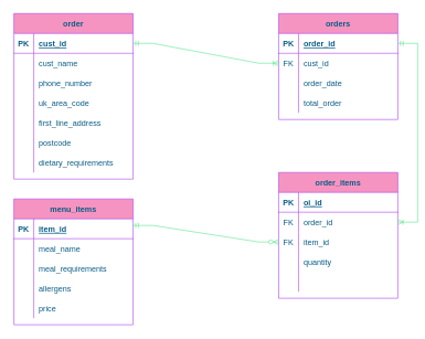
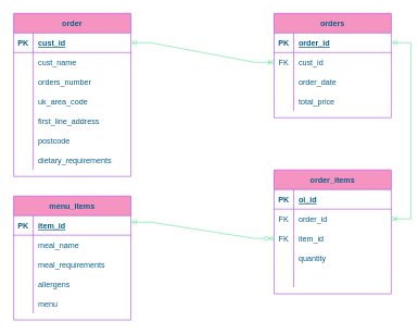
  <mxCell id="0" />
  <mxCell id="1" parent="0" />
  <mxCell id="2" value="order" style="shape=table;startSize=30;container=1;collapsible=1;childLayout=tableLayout;fixedRows=1;rowLines=0;fontStyle=1;align=center;resizeLast=1;fillColor=#F694C1;strokeColor=#AF45ED;fontColor=#095C86;" vertex="1" parent="1"><mxGeometry x="20" y="20" width="180" height="250" as="geometry" /></mxCell>
  <mxCell id="3" value="" style="shape=tableRow;horizontal=0;startSize=0;swimlaneHead=0;swimlaneBody=0;fillColor=none;collapsible=0;dropTarget=0;points=[[0,0.5],[1,0.5]];portConstraint=eastwest;top=0;left=0;right=0;bottom=1;strokeColor=#AF45ED;fontColor=#095C86;" vertex="1" parent="2"><mxGeometry y="30" width="180" height="30" as="geometry" /></mxCell>
  <mxCell id="4" value="PK" style="shape=partialRectangle;connectable=0;fillColor=none;top=0;left=0;bottom=0;right=0;fontStyle=1;overflow=hidden;strokeColor=#AF45ED;fontColor=#095C86;" vertex="1" parent="3"><mxGeometry width="30" height="30" as="geometry"><mxRectangle width="30" height="30" as="alternateBounds" /></mxGeometry></mxCell>
  <mxCell id="5" value="cust_id" style="shape=partialRectangle;connectable=0;fillColor=none;top=0;left=0;bottom=0;right=0;align=left;spacingLeft=6;fontStyle=5;overflow=hidden;strokeColor=#AF45ED;fontColor=#095C86;" vertex="1" parent="3"><mxGeometry x="30" width="150" height="30" as="geometry"><mxRectangle width="150" height="30" as="alternateBounds" /></mxGeometry></mxCell>
  <mxCell id="6" value="" style="shape=tableRow;horizontal=0;startSize=0;swimlaneHead=0;swimlaneBody=0;fillColor=none;collapsible=0;dropTarget=0;points=[[0,0.5],[1,0.5]];portConstraint=eastwest;top=0;left=0;right=0;bottom=0;strokeColor=#AF45ED;fontColor=#095C86;" vertex="1" parent="2"><mxGeometry y="60" width="180" height="30" as="geometry" /></mxCell>
  <mxCell id="7" value="" style="shape=partialRectangle;connectable=0;fillColor=none;top=0;left=0;bottom=0;right=0;editable=1;overflow=hidden;strokeColor=#AF45ED;fontColor=#095C86;" vertex="1" parent="6"><mxGeometry width="30" height="30" as="geometry"><mxRectangle width="30" height="30" as="alternateBounds" /></mxGeometry></mxCell>
  <mxCell id="8" value="cust_name" style="shape=partialRectangle;connectable=0;fillColor=none;top=0;left=0;bottom=0;right=0;align=left;spacingLeft=6;overflow=hidden;strokeColor=#AF45ED;fontColor=#095C86;" vertex="1" parent="6"><mxGeometry x="30" width="150" height="30" as="geometry"><mxRectangle width="150" height="30" as="alternateBounds" /></mxGeometry></mxCell>
  <mxCell id="9" value="" style="shape=tableRow;horizontal=0;startSize=0;swimlaneHead=0;swimlaneBody=0;fillColor=none;collapsible=0;dropTarget=0;points=[[0,0.5],[1,0.5]];portConstraint=eastwest;top=0;left=0;right=0;bottom=0;strokeColor=#AF45ED;fontColor=#095C86;" vertex="1" parent="2"><mxGeometry y="90" width="180" height="30" as="geometry" /></mxCell>
  <mxCell id="10" value="" style="shape=partialRectangle;connectable=0;fillColor=none;top=0;left=0;bottom=0;right=0;editable=1;overflow=hidden;strokeColor=#AF45ED;fontColor=#095C86;" vertex="1" parent="9"><mxGeometry width="30" height="30" as="geometry"><mxRectangle width="30" height="30" as="alternateBounds" /></mxGeometry></mxCell>
- <mxCell id="11" value="phone_number" style="shape=partialRectangle;connectable=0;fillColor=none;top=0;left=0;bottom=0;right=0;align=left;spacingLeft=6;overflow=hidden;strokeColor=#AF45ED;fontColor=#095C86;" vertex="1" parent="9"><mxGeometry x="30" width="150" height="30" as="geometry"><mxRectangle width="150" height="30" as="alternateBounds" /></mxGeometry></mxCell>
+ <mxCell id="11" value="orders_number" style="shape=partialRectangle;connectable=0;fillColor=none;top=0;left=0;bottom=0;right=0;align=left;spacingLeft=6;overflow=hidden;strokeColor=#AF45ED;fontColor=#095C86;" vertex="1" parent="9"><mxGeometry x="30" width="150" height="30" as="geometry"><mxRectangle width="150" height="30" as="alternateBounds" /></mxGeometry></mxCell>
  <mxCell id="12" value="" style="shape=tableRow;horizontal=0;startSize=0;swimlaneHead=0;swimlaneBody=0;fillColor=none;collapsible=0;dropTarget=0;points=[[0,0.5],[1,0.5]];portConstraint=eastwest;top=0;left=0;right=0;bottom=0;strokeColor=#AF45ED;fontColor=#095C86;" vertex="1" parent="2"><mxGeometry y="120" width="180" height="30" as="geometry" /></mxCell>
  <mxCell id="13" value="" style="shape=partialRectangle;connectable=0;fillColor=none;top=0;left=0;bottom=0;right=0;editable=1;overflow=hidden;strokeColor=#AF45ED;fontColor=#095C86;" vertex="1" parent="12"><mxGeometry width="30" height="30" as="geometry"><mxRectangle width="30" height="30" as="alternateBounds" /></mxGeometry></mxCell>
  <mxCell id="14" value="uk_area_code" style="shape=partialRectangle;connectable=0;fillColor=none;top=0;left=0;bottom=0;right=0;align=left;spacingLeft=6;overflow=hidden;strokeColor=#AF45ED;fontColor=#095C86;" vertex="1" parent="12"><mxGeometry x="30" width="150" height="30" as="geometry"><mxRectangle width="150" height="30" as="alternateBounds" /></mxGeometry></mxCell>
  <mxCell id="15" style="shape=tableRow;horizontal=0;startSize=0;swimlaneHead=0;swimlaneBody=0;fillColor=none;collapsible=0;dropTarget=0;points=[[0,0.5],[1,0.5]];portConstraint=eastwest;top=0;left=0;right=0;bottom=0;strokeColor=#AF45ED;fontColor=#095C86;" vertex="1" parent="2"><mxGeometry y="150" width="180" height="30" as="geometry" /></mxCell>
  <mxCell id="16" style="shape=partialRectangle;connectable=0;fillColor=none;top=0;left=0;bottom=0;right=0;editable=1;overflow=hidden;strokeColor=#AF45ED;fontColor=#095C86;" vertex="1" parent="15"><mxGeometry width="30" height="30" as="geometry"><mxRectangle width="30" height="30" as="alternateBounds" /></mxGeometry></mxCell>
  <mxCell id="17" value="first_line_address" style="shape=partialRectangle;connectable=0;fillColor=none;top=0;left=0;bottom=0;right=0;align=left;spacingLeft=6;overflow=hidden;strokeColor=#AF45ED;fontColor=#095C86;" vertex="1" parent="15"><mxGeometry x="30" width="150" height="30" as="geometry"><mxRectangle width="150" height="30" as="alternateBounds" /></mxGeometry></mxCell>
  <mxCell id="18" style="shape=tableRow;horizontal=0;startSize=0;swimlaneHead=0;swimlaneBody=0;fillColor=none;collapsible=0;dropTarget=0;points=[[0,0.5],[1,0.5]];portConstraint=eastwest;top=0;left=0;right=0;bottom=0;strokeColor=#AF45ED;fontColor=#095C86;" vertex="1" parent="2"><mxGeometry y="180" width="180" height="30" as="geometry" /></mxCell>
  <mxCell id="19" style="shape=partialRectangle;connectable=0;fillColor=none;top=0;left=0;bottom=0;right=0;editable=1;overflow=hidden;strokeColor=#AF45ED;fontColor=#095C86;" vertex="1" parent="18"><mxGeometry width="30" height="30" as="geometry"><mxRectangle width="30" height="30" as="alternateBounds" /></mxGeometry></mxCell>
  <mxCell id="20" value="postcode" style="shape=partialRectangle;connectable=0;fillColor=none;top=0;left=0;bottom=0;right=0;align=left;spacingLeft=6;overflow=hidden;strokeColor=#AF45ED;fontColor=#095C86;" vertex="1" parent="18"><mxGeometry x="30" width="150" height="30" as="geometry"><mxRectangle width="150" height="30" as="alternateBounds" /></mxGeometry></mxCell>
  <mxCell id="21" style="shape=tableRow;horizontal=0;startSize=0;swimlaneHead=0;swimlaneBody=0;fillColor=none;collapsible=0;dropTarget=0;points=[[0,0.5],[1,0.5]];portConstraint=eastwest;top=0;left=0;right=0;bottom=0;strokeColor=#AF45ED;fontColor=#095C86;" vertex="1" parent="2"><mxGeometry y="210" width="180" height="30" as="geometry" /></mxCell>
  <mxCell id="22" style="shape=partialRectangle;connectable=0;fillColor=none;top=0;left=0;bottom=0;right=0;editable=1;overflow=hidden;strokeColor=#AF45ED;fontColor=#095C86;" vertex="1" parent="21"><mxGeometry width="30" height="30" as="geometry"><mxRectangle width="30" height="30" as="alternateBounds" /></mxGeometry></mxCell>
  <mxCell id="23" value="dietary_requirements" style="shape=partialRectangle;connectable=0;fillColor=none;top=0;left=0;bottom=0;right=0;align=left;spacingLeft=6;overflow=hidden;strokeColor=#AF45ED;fontColor=#095C86;" vertex="1" parent="21"><mxGeometry x="30" width="150" height="30" as="geometry"><mxRectangle width="150" height="30" as="alternateBounds" /></mxGeometry></mxCell>
  <mxCell id="24" value="menu_items" style="shape=table;startSize=30;container=1;collapsible=1;childLayout=tableLayout;fixedRows=1;rowLines=0;fontStyle=1;align=center;resizeLast=1;strokeColor=#AF45ED;fontColor=#095C86;fillColor=#F694C1;" vertex="1" parent="1"><mxGeometry x="20" y="300" width="180" height="190" as="geometry" /></mxCell>
  <mxCell id="25" value="" style="shape=tableRow;horizontal=0;startSize=0;swimlaneHead=0;swimlaneBody=0;fillColor=none;collapsible=0;dropTarget=0;points=[[0,0.5],[1,0.5]];portConstraint=eastwest;top=0;left=0;right=0;bottom=1;strokeColor=#AF45ED;fontColor=#095C86;" vertex="1" parent="24"><mxGeometry y="30" width="180" height="30" as="geometry" /></mxCell>
  <mxCell id="26" value="PK" style="shape=partialRectangle;connectable=0;fillColor=none;top=0;left=0;bottom=0;right=0;fontStyle=1;overflow=hidden;strokeColor=#AF45ED;fontColor=#095C86;" vertex="1" parent="25"><mxGeometry width="30" height="30" as="geometry"><mxRectangle width="30" height="30" as="alternateBounds" /></mxGeometry></mxCell>
  <mxCell id="27" value="item_id" style="shape=partialRectangle;connectable=0;fillColor=none;top=0;left=0;bottom=0;right=0;align=left;spacingLeft=6;fontStyle=5;overflow=hidden;strokeColor=#AF45ED;fontColor=#095C86;" vertex="1" parent="25"><mxGeometry x="30" width="150" height="30" as="geometry"><mxRectangle width="150" height="30" as="alternateBounds" /></mxGeometry></mxCell>
  <mxCell id="28" value="" style="shape=tableRow;horizontal=0;startSize=0;swimlaneHead=0;swimlaneBody=0;fillColor=none;collapsible=0;dropTarget=0;points=[[0,0.5],[1,0.5]];portConstraint=eastwest;top=0;left=0;right=0;bottom=0;strokeColor=#AF45ED;fontColor=#095C86;" vertex="1" parent="24"><mxGeometry y="60" width="180" height="30" as="geometry" /></mxCell>
  <mxCell id="29" value="" style="shape=partialRectangle;connectable=0;fillColor=none;top=0;left=0;bottom=0;right=0;editable=1;overflow=hidden;strokeColor=#AF45ED;fontColor=#095C86;" vertex="1" parent="28"><mxGeometry width="30" height="30" as="geometry"><mxRectangle width="30" height="30" as="alternateBounds" /></mxGeometry></mxCell>
  <mxCell id="30" value="meal_name" style="shape=partialRectangle;connectable=0;fillColor=none;top=0;left=0;bottom=0;right=0;align=left;spacingLeft=6;overflow=hidden;strokeColor=#AF45ED;fontColor=#095C86;" vertex="1" parent="28"><mxGeometry x="30" width="150" height="30" as="geometry"><mxRectangle width="150" height="30" as="alternateBounds" /></mxGeometry></mxCell>
  <mxCell id="31" value="" style="shape=tableRow;horizontal=0;startSize=0;swimlaneHead=0;swimlaneBody=0;fillColor=none;collapsible=0;dropTarget=0;points=[[0,0.5],[1,0.5]];portConstraint=eastwest;top=0;left=0;right=0;bottom=0;strokeColor=#AF45ED;fontColor=#095C86;" vertex="1" parent="24"><mxGeometry y="90" width="180" height="30" as="geometry" /></mxCell>
  <mxCell id="32" value="" style="shape=partialRectangle;connectable=0;fillColor=none;top=0;left=0;bottom=0;right=0;editable=1;overflow=hidden;strokeColor=#AF45ED;fontColor=#095C86;" vertex="1" parent="31"><mxGeometry width="30" height="30" as="geometry"><mxRectangle width="30" height="30" as="alternateBounds" /></mxGeometry></mxCell>
  <mxCell id="33" value="meal_requirements" style="shape=partialRectangle;connectable=0;fillColor=none;top=0;left=0;bottom=0;right=0;align=left;spacingLeft=6;overflow=hidden;strokeColor=#AF45ED;fontColor=#095C86;" vertex="1" parent="31"><mxGeometry x="30" width="150" height="30" as="geometry"><mxRectangle width="150" height="30" as="alternateBounds" /></mxGeometry></mxCell>
  <mxCell id="34" value="" style="shape=tableRow;horizontal=0;startSize=0;swimlaneHead=0;swimlaneBody=0;fillColor=none;collapsible=0;dropTarget=0;points=[[0,0.5],[1,0.5]];portConstraint=eastwest;top=0;left=0;right=0;bottom=0;strokeColor=#AF45ED;fontColor=#095C86;" vertex="1" parent="24"><mxGeometry y="120" width="180" height="30" as="geometry" /></mxCell>
  <mxCell id="35" value="" style="shape=partialRectangle;connectable=0;fillColor=none;top=0;left=0;bottom=0;right=0;editable=1;overflow=hidden;strokeColor=#AF45ED;fontColor=#095C86;" vertex="1" parent="34"><mxGeometry width="30" height="30" as="geometry"><mxRectangle width="30" height="30" as="alternateBounds" /></mxGeometry></mxCell>
  <mxCell id="36" value="allergens" style="shape=partialRectangle;connectable=0;fillColor=none;top=0;left=0;bottom=0;right=0;align=left;spacingLeft=6;overflow=hidden;strokeColor=#AF45ED;fontColor=#095C86;" vertex="1" parent="34"><mxGeometry x="30" width="150" height="30" as="geometry"><mxRectangle width="150" height="30" as="alternateBounds" /></mxGeometry></mxCell>
  <mxCell id="37" style="shape=tableRow;horizontal=0;startSize=0;swimlaneHead=0;swimlaneBody=0;fillColor=none;collapsible=0;dropTarget=0;points=[[0,0.5],[1,0.5]];portConstraint=eastwest;top=0;left=0;right=0;bottom=0;strokeColor=#AF45ED;fontColor=#095C86;" vertex="1" parent="24"><mxGeometry y="150" width="180" height="30" as="geometry" /></mxCell>
  <mxCell id="38" style="shape=partialRectangle;connectable=0;fillColor=none;top=0;left=0;bottom=0;right=0;editable=1;overflow=hidden;strokeColor=#AF45ED;fontColor=#095C86;" vertex="1" parent="37"><mxGeometry width="30" height="30" as="geometry"><mxRectangle width="30" height="30" as="alternateBounds" /></mxGeometry></mxCell>
- <mxCell id="39" value="price" style="shape=partialRectangle;connectable=0;fillColor=none;top=0;left=0;bottom=0;right=0;align=left;spacingLeft=6;overflow=hidden;strokeColor=#AF45ED;fontColor=#095C86;" vertex="1" parent="37"><mxGeometry x="30" width="150" height="30" as="geometry"><mxRectangle width="150" height="30" as="alternateBounds" /></mxGeometry></mxCell>
+ <mxCell id="39" value="menu" style="shape=partialRectangle;connectable=0;fillColor=none;top=0;left=0;bottom=0;right=0;align=left;spacingLeft=6;overflow=hidden;strokeColor=#AF45ED;fontColor=#095C86;" vertex="1" parent="37"><mxGeometry x="30" width="150" height="30" as="geometry"><mxRectangle width="150" height="30" as="alternateBounds" /></mxGeometry></mxCell>
  <mxCell id="40" value="order_items" style="shape=table;startSize=30;container=1;collapsible=1;childLayout=tableLayout;fixedRows=1;rowLines=0;fontStyle=1;align=center;resizeLast=1;strokeColor=#AF45ED;fontColor=#095C86;fillColor=#F694C1;" vertex="1" parent="1"><mxGeometry x="420" y="260" width="180" height="190" as="geometry" /></mxCell>
  <mxCell id="41" value="" style="shape=tableRow;horizontal=0;startSize=0;swimlaneHead=0;swimlaneBody=0;fillColor=none;collapsible=0;dropTarget=0;points=[[0,0.5],[1,0.5]];portConstraint=eastwest;top=0;left=0;right=0;bottom=1;strokeColor=#AF45ED;fontColor=#095C86;" vertex="1" parent="40"><mxGeometry y="30" width="180" height="30" as="geometry" /></mxCell>
  <mxCell id="42" value="PK" style="shape=partialRectangle;connectable=0;fillColor=none;top=0;left=0;bottom=0;right=0;fontStyle=1;overflow=hidden;strokeColor=#AF45ED;fontColor=#095C86;" vertex="1" parent="41"><mxGeometry width="30" height="30" as="geometry"><mxRectangle width="30" height="30" as="alternateBounds" /></mxGeometry></mxCell>
  <mxCell id="43" value="oi_id" style="shape=partialRectangle;connectable=0;fillColor=none;top=0;left=0;bottom=0;right=0;align=left;spacingLeft=6;fontStyle=5;overflow=hidden;strokeColor=#AF45ED;fontColor=#095C86;" vertex="1" parent="41"><mxGeometry x="30" width="150" height="30" as="geometry"><mxRectangle width="150" height="30" as="alternateBounds" /></mxGeometry></mxCell>
  <mxCell id="44" value="" style="shape=tableRow;horizontal=0;startSize=0;swimlaneHead=0;swimlaneBody=0;fillColor=none;collapsible=0;dropTarget=0;points=[[0,0.5],[1,0.5]];portConstraint=eastwest;top=0;left=0;right=0;bottom=0;strokeColor=#AF45ED;fontColor=#095C86;" vertex="1" parent="40"><mxGeometry y="60" width="180" height="30" as="geometry" /></mxCell>
  <mxCell id="45" value="FK" style="shape=partialRectangle;connectable=0;fillColor=none;top=0;left=0;bottom=0;right=0;editable=1;overflow=hidden;strokeColor=#AF45ED;fontColor=#095C86;" vertex="1" parent="44"><mxGeometry width="30" height="30" as="geometry"><mxRectangle width="30" height="30" as="alternateBounds" /></mxGeometry></mxCell>
  <mxCell id="46" value="order_id" style="shape=partialRectangle;connectable=0;fillColor=none;top=0;left=0;bottom=0;right=0;align=left;spacingLeft=6;overflow=hidden;strokeColor=#AF45ED;fontColor=#095C86;" vertex="1" parent="44"><mxGeometry x="30" width="150" height="30" as="geometry"><mxRectangle width="150" height="30" as="alternateBounds" /></mxGeometry></mxCell>
  <mxCell id="47" value="" style="shape=tableRow;horizontal=0;startSize=0;swimlaneHead=0;swimlaneBody=0;fillColor=none;collapsible=0;dropTarget=0;points=[[0,0.5],[1,0.5]];portConstraint=eastwest;top=0;left=0;right=0;bottom=0;strokeColor=#AF45ED;fontColor=#095C86;" vertex="1" parent="40"><mxGeometry y="90" width="180" height="30" as="geometry" /></mxCell>
  <mxCell id="48" value="FK" style="shape=partialRectangle;connectable=0;fillColor=none;top=0;left=0;bottom=0;right=0;editable=1;overflow=hidden;strokeColor=#AF45ED;fontColor=#095C86;" vertex="1" parent="47"><mxGeometry width="30" height="30" as="geometry"><mxRectangle width="30" height="30" as="alternateBounds" /></mxGeometry></mxCell>
  <mxCell id="49" value="item_id" style="shape=partialRectangle;connectable=0;fillColor=none;top=0;left=0;bottom=0;right=0;align=left;spacingLeft=6;overflow=hidden;strokeColor=#AF45ED;fontColor=#095C86;" vertex="1" parent="47"><mxGeometry x="30" width="150" height="30" as="geometry"><mxRectangle width="150" height="30" as="alternateBounds" /></mxGeometry></mxCell>
  <mxCell id="50" value="" style="shape=tableRow;horizontal=0;startSize=0;swimlaneHead=0;swimlaneBody=0;fillColor=none;collapsible=0;dropTarget=0;points=[[0,0.5],[1,0.5]];portConstraint=eastwest;top=0;left=0;right=0;bottom=0;strokeColor=#AF45ED;fontColor=#095C86;" vertex="1" parent="40"><mxGeometry y="120" width="180" height="30" as="geometry" /></mxCell>
  <mxCell id="51" value="" style="shape=partialRectangle;connectable=0;fillColor=none;top=0;left=0;bottom=0;right=0;editable=1;overflow=hidden;strokeColor=#AF45ED;fontColor=#095C86;" vertex="1" parent="50"><mxGeometry width="30" height="30" as="geometry"><mxRectangle width="30" height="30" as="alternateBounds" /></mxGeometry></mxCell>
  <mxCell id="52" value="quantity" style="shape=partialRectangle;connectable=0;fillColor=none;top=0;left=0;bottom=0;right=0;align=left;spacingLeft=6;overflow=hidden;strokeColor=#AF45ED;fontColor=#095C86;" vertex="1" parent="50"><mxGeometry x="30" width="150" height="30" as="geometry"><mxRectangle width="150" height="30" as="alternateBounds" /></mxGeometry></mxCell>
  <mxCell id="53" style="shape=tableRow;horizontal=0;startSize=0;swimlaneHead=0;swimlaneBody=0;fillColor=none;collapsible=0;dropTarget=0;points=[[0,0.5],[1,0.5]];portConstraint=eastwest;top=0;left=0;right=0;bottom=0;strokeColor=#AF45ED;fontColor=#095C86;" vertex="1" parent="40"><mxGeometry y="150" width="180" height="30" as="geometry" /></mxCell>
  <mxCell id="54" style="shape=partialRectangle;connectable=0;fillColor=none;top=0;left=0;bottom=0;right=0;editable=1;overflow=hidden;strokeColor=#AF45ED;fontColor=#095C86;" vertex="1" parent="53"><mxGeometry width="30" height="30" as="geometry"><mxRectangle width="30" height="30" as="alternateBounds" /></mxGeometry></mxCell>
  <mxCell id="55" style="shape=partialRectangle;connectable=0;fillColor=none;top=0;left=0;bottom=0;right=0;align=left;spacingLeft=6;overflow=hidden;strokeColor=#AF45ED;fontColor=#095C86;" vertex="1" parent="53"><mxGeometry x="30" width="150" height="30" as="geometry"><mxRectangle width="150" height="30" as="alternateBounds" /></mxGeometry></mxCell>
  <mxCell id="56" value="orders" style="shape=table;startSize=30;container=1;collapsible=1;childLayout=tableLayout;fixedRows=1;rowLines=0;fontStyle=1;align=center;resizeLast=1;strokeColor=#AF45ED;fontColor=#095C86;fillColor=#F694C1;" vertex="1" parent="1"><mxGeometry x="420" y="20" width="180" height="160" as="geometry" /></mxCell>
  <mxCell id="57" value="" style="shape=tableRow;horizontal=0;startSize=0;swimlaneHead=0;swimlaneBody=0;fillColor=none;collapsible=0;dropTarget=0;points=[[0,0.5],[1,0.5]];portConstraint=eastwest;top=0;left=0;right=0;bottom=1;strokeColor=#AF45ED;fontColor=#095C86;" vertex="1" parent="56"><mxGeometry y="30" width="180" height="30" as="geometry" /></mxCell>
  <mxCell id="58" value="PK" style="shape=partialRectangle;connectable=0;fillColor=none;top=0;left=0;bottom=0;right=0;fontStyle=1;overflow=hidden;strokeColor=#AF45ED;fontColor=#095C86;" vertex="1" parent="57"><mxGeometry width="30" height="30" as="geometry"><mxRectangle width="30" height="30" as="alternateBounds" /></mxGeometry></mxCell>
  <mxCell id="59" value="order_id" style="shape=partialRectangle;connectable=0;fillColor=none;top=0;left=0;bottom=0;right=0;align=left;spacingLeft=6;fontStyle=5;overflow=hidden;strokeColor=#AF45ED;fontColor=#095C86;" vertex="1" parent="57"><mxGeometry x="30" width="150" height="30" as="geometry"><mxRectangle width="150" height="30" as="alternateBounds" /></mxGeometry></mxCell>
  <mxCell id="60" value="" style="shape=tableRow;horizontal=0;startSize=0;swimlaneHead=0;swimlaneBody=0;fillColor=none;collapsible=0;dropTarget=0;points=[[0,0.5],[1,0.5]];portConstraint=eastwest;top=0;left=0;right=0;bottom=0;strokeColor=#AF45ED;fontColor=#095C86;" vertex="1" parent="56"><mxGeometry y="60" width="180" height="30" as="geometry" /></mxCell>
  <mxCell id="61" value="FK" style="shape=partialRectangle;connectable=0;fillColor=none;top=0;left=0;bottom=0;right=0;editable=1;overflow=hidden;strokeColor=#AF45ED;fontColor=#095C86;" vertex="1" parent="60"><mxGeometry width="30" height="30" as="geometry"><mxRectangle width="30" height="30" as="alternateBounds" /></mxGeometry></mxCell>
  <mxCell id="62" value="cust_id" style="shape=partialRectangle;connectable=0;fillColor=none;top=0;left=0;bottom=0;right=0;align=left;spacingLeft=6;overflow=hidden;strokeColor=#AF45ED;fontColor=#095C86;" vertex="1" parent="60"><mxGeometry x="30" width="150" height="30" as="geometry"><mxRectangle width="150" height="30" as="alternateBounds" /></mxGeometry></mxCell>
  <mxCell id="63" value="" style="shape=tableRow;horizontal=0;startSize=0;swimlaneHead=0;swimlaneBody=0;fillColor=none;collapsible=0;dropTarget=0;points=[[0,0.5],[1,0.5]];portConstraint=eastwest;top=0;left=0;right=0;bottom=0;strokeColor=#AF45ED;fontColor=#095C86;" vertex="1" parent="56"><mxGeometry y="90" width="180" height="30" as="geometry" /></mxCell>
  <mxCell id="64" value="" style="shape=partialRectangle;connectable=0;fillColor=none;top=0;left=0;bottom=0;right=0;editable=1;overflow=hidden;strokeColor=#AF45ED;fontColor=#095C86;" vertex="1" parent="63"><mxGeometry width="30" height="30" as="geometry"><mxRectangle width="30" height="30" as="alternateBounds" /></mxGeometry></mxCell>
  <mxCell id="65" value="order_date" style="shape=partialRectangle;connectable=0;fillColor=none;top=0;left=0;bottom=0;right=0;align=left;spacingLeft=6;overflow=hidden;strokeColor=#AF45ED;fontColor=#095C86;" vertex="1" parent="63"><mxGeometry x="30" width="150" height="30" as="geometry"><mxRectangle width="150" height="30" as="alternateBounds" /></mxGeometry></mxCell>
  <mxCell id="66" value="" style="shape=tableRow;horizontal=0;startSize=0;swimlaneHead=0;swimlaneBody=0;fillColor=none;collapsible=0;dropTarget=0;points=[[0,0.5],[1,0.5]];portConstraint=eastwest;top=0;left=0;right=0;bottom=0;strokeColor=#AF45ED;fontColor=#095C86;" vertex="1" parent="56"><mxGeometry y="120" width="180" height="30" as="geometry" /></mxCell>
  <mxCell id="67" value="" style="shape=partialRectangle;connectable=0;fillColor=none;top=0;left=0;bottom=0;right=0;editable=1;overflow=hidden;strokeColor=#AF45ED;fontColor=#095C86;" vertex="1" parent="66"><mxGeometry width="30" height="30" as="geometry"><mxRectangle width="30" height="30" as="alternateBounds" /></mxGeometry></mxCell>
- <mxCell id="68" value="total_order" style="shape=partialRectangle;connectable=0;fillColor=none;top=0;left=0;bottom=0;right=0;align=left;spacingLeft=6;overflow=hidden;strokeColor=#AF45ED;fontColor=#095C86;" vertex="1" parent="66"><mxGeometry x="30" width="150" height="30" as="geometry"><mxRectangle width="150" height="30" as="alternateBounds" /></mxGeometry></mxCell>
+ <mxCell id="68" value="total_price" style="shape=partialRectangle;connectable=0;fillColor=none;top=0;left=0;bottom=0;right=0;align=left;spacingLeft=6;overflow=hidden;strokeColor=#AF45ED;fontColor=#095C86;" vertex="1" parent="66"><mxGeometry x="30" width="150" height="30" as="geometry"><mxRectangle width="150" height="30" as="alternateBounds" /></mxGeometry></mxCell>
  <mxCell id="69" value="" style="edgeStyle=entityRelationEdgeStyle;fontSize=12;html=1;endArrow=ERoneToMany;startArrow=ERmandOne;rounded=0;strokeColor=#60E696;fontColor=#095C86;fillColor=#F694C1;entryX=0;entryY=0.5;entryDx=0;entryDy=0;exitX=1;exitY=0.5;exitDx=0;exitDy=0;" edge="1" parent="1" source="3" target="60"><mxGeometry width="100" height="100" relative="1" as="geometry"><mxPoint x="260" y="160" as="sourcePoint" /><mxPoint x="360" y="60" as="targetPoint" /></mxGeometry></mxCell>
  <mxCell id="70" value="" style="edgeStyle=entityRelationEdgeStyle;fontSize=12;html=1;endArrow=ERoneToMany;startArrow=ERmandOne;rounded=0;strokeColor=#60E696;fontColor=#095C86;fillColor=#F694C1;exitX=1;exitY=0.5;exitDx=0;exitDy=0;entryX=1;entryY=0.5;entryDx=0;entryDy=0;" edge="1" parent="1" source="57" target="44"><mxGeometry width="100" height="100" relative="1" as="geometry"><mxPoint x="610" y="170" as="sourcePoint" /><mxPoint x="710" y="70" as="targetPoint" /></mxGeometry></mxCell>
  <mxCell id="71" value="" style="edgeStyle=entityRelationEdgeStyle;fontSize=12;html=1;endArrow=ERzeroToMany;startArrow=ERmandOne;rounded=0;strokeColor=#60E696;fontColor=#095C86;fillColor=#F694C1;entryX=0;entryY=0.5;entryDx=0;entryDy=0;exitX=1;exitY=0.333;exitDx=0;exitDy=0;exitPerimeter=0;" edge="1" parent="1" source="25" target="47"><mxGeometry width="100" height="100" relative="1" as="geometry"><mxPoint x="200" y="350" as="sourcePoint" /><mxPoint x="300" y="250" as="targetPoint" /></mxGeometry></mxCell>
